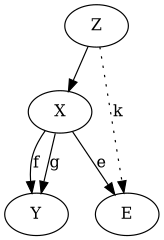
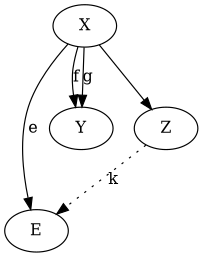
  digraph {
    rankdir=TB
    X
    E
    Y
    Z
    X -> E [label=e]
    X -> Y [label=f]
    X -> Y [label=g]
-   Z -> X
+   X -> Z
    Z -> E [label=k style=dotted]
  }
